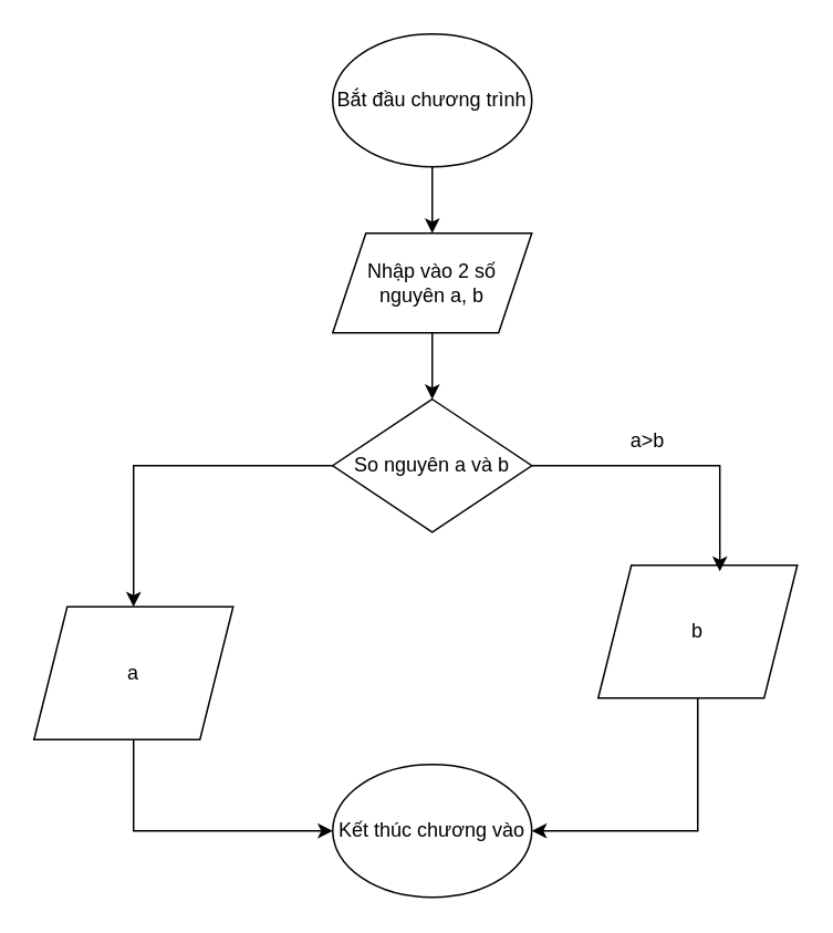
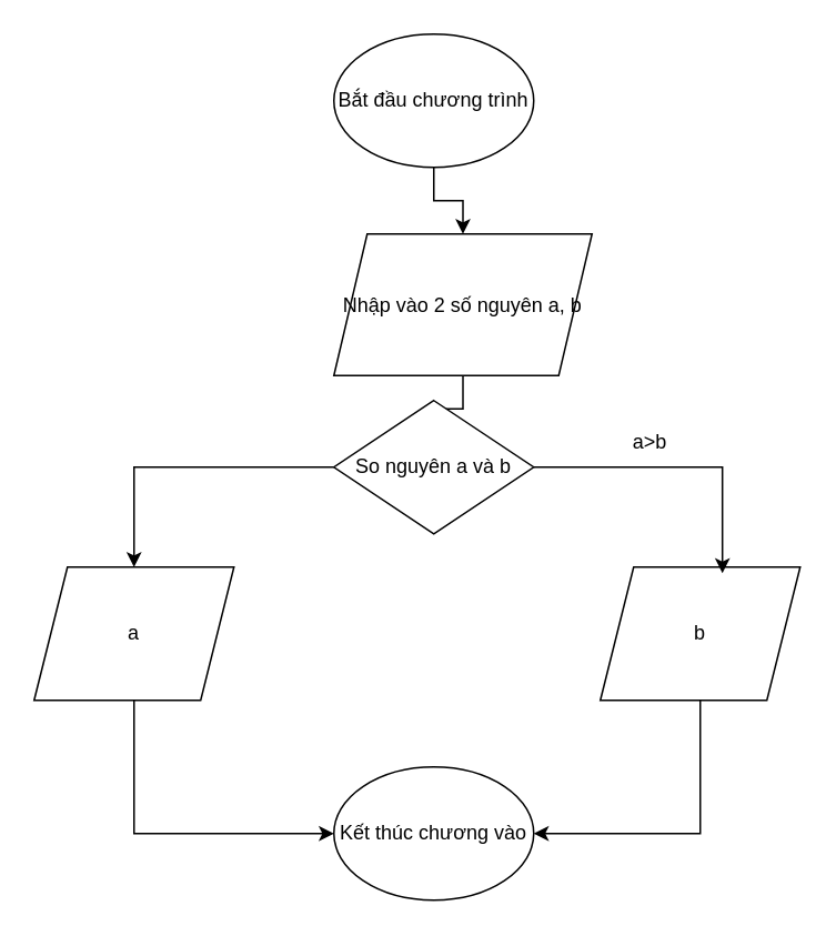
  <mxCell id="0" />
  <mxCell id="1" parent="0" />
  <mxCell id="2" style="edgeStyle=orthogonalEdgeStyle;rounded=0;orthogonalLoop=1;jettySize=auto;html=1;exitX=0.5;exitY=1;exitDx=0;exitDy=0;" edge="1" parent="1" source="3" target="5"><mxGeometry relative="1" as="geometry" /></mxCell>
  <mxCell id="3" value="Bắt đầu chương trình" style="ellipse;whiteSpace=wrap;html=1;" vertex="1" parent="1"><mxGeometry x="200" y="20" width="120" height="80" as="geometry" /></mxCell>
  <mxCell id="4" style="edgeStyle=orthogonalEdgeStyle;rounded=0;orthogonalLoop=1;jettySize=auto;html=1;exitX=0.5;exitY=1;exitDx=0;exitDy=0;" edge="1" parent="1" source="5" target="7"><mxGeometry relative="1" as="geometry" /></mxCell>
- <mxCell id="5" value="Nhập vào 2 số nguyên a, b" style="shape=parallelogram;perimeter=parallelogramPerimeter;whiteSpace=wrap;html=1;fixedSize=1;" vertex="1" parent="1"><mxGeometry x="200" y="140" width="120" height="60" as="geometry" /></mxCell>
+ <mxCell id="5" value="Nhập vào 2 số nguyên a, b" style="shape=parallelogram;perimeter=parallelogramPerimeter;whiteSpace=wrap;html=1;fixedSize=1;" vertex="1" parent="1"><mxGeometry x="200" y="140" width="155" height="85" as="geometry" /></mxCell>
  <mxCell id="6" style="edgeStyle=orthogonalEdgeStyle;rounded=0;orthogonalLoop=1;jettySize=auto;html=1;exitX=0;exitY=0.5;exitDx=0;exitDy=0;entryX=0.5;entryY=0;entryDx=0;entryDy=0;" edge="1" parent="1" source="7" target="9"><mxGeometry relative="1" as="geometry" /></mxCell>
  <mxCell id="7" value="So nguyên a và b" style="rhombus;whiteSpace=wrap;html=1;" vertex="1" parent="1"><mxGeometry x="200" y="240" width="120" height="80" as="geometry" /></mxCell>
  <mxCell id="8" style="edgeStyle=orthogonalEdgeStyle;rounded=0;orthogonalLoop=1;jettySize=auto;html=1;exitX=0.5;exitY=1;exitDx=0;exitDy=0;entryX=0;entryY=0.5;entryDx=0;entryDy=0;" edge="1" parent="1" source="9" target="13"><mxGeometry relative="1" as="geometry" /></mxCell>
- <mxCell id="9" value="a" style="shape=parallelogram;perimeter=parallelogramPerimeter;whiteSpace=wrap;html=1;fixedSize=1;" vertex="1" parent="1"><mxGeometry x="20" y="365" width="120" height="80" as="geometry" /></mxCell>
+ <mxCell id="9" value="a" style="shape=parallelogram;perimeter=parallelogramPerimeter;whiteSpace=wrap;html=1;fixedSize=1;" vertex="1" parent="1"><mxGeometry x="20" y="340" width="120" height="80" as="geometry" /></mxCell>
  <mxCell id="10" style="edgeStyle=orthogonalEdgeStyle;rounded=0;orthogonalLoop=1;jettySize=auto;html=1;exitX=0.5;exitY=1;exitDx=0;exitDy=0;entryX=1;entryY=0.5;entryDx=0;entryDy=0;" edge="1" parent="1" source="11" target="13"><mxGeometry relative="1" as="geometry" /></mxCell>
  <mxCell id="11" value="b" style="shape=parallelogram;perimeter=parallelogramPerimeter;whiteSpace=wrap;html=1;fixedSize=1;" vertex="1" parent="1"><mxGeometry x="360" y="340" width="120" height="80" as="geometry" /></mxCell>
  <mxCell id="12" style="edgeStyle=orthogonalEdgeStyle;rounded=0;orthogonalLoop=1;jettySize=auto;html=1;exitX=1;exitY=0.5;exitDx=0;exitDy=0;entryX=0.611;entryY=0.046;entryDx=0;entryDy=0;entryPerimeter=0;" edge="1" parent="1" source="7" target="11"><mxGeometry relative="1" as="geometry" /></mxCell>
  <mxCell id="13" value="Kết thúc chương vào" style="ellipse;whiteSpace=wrap;html=1;" vertex="1" parent="1"><mxGeometry x="200" y="460" width="120" height="80" as="geometry" /></mxCell>
  <mxCell id="14" value="a&amp;gt;b" style="text;html=1;align=center;verticalAlign=middle;whiteSpace=wrap;rounded=0;" vertex="1" parent="1"><mxGeometry x="360" y="250" width="60" height="30" as="geometry" /></mxCell>
